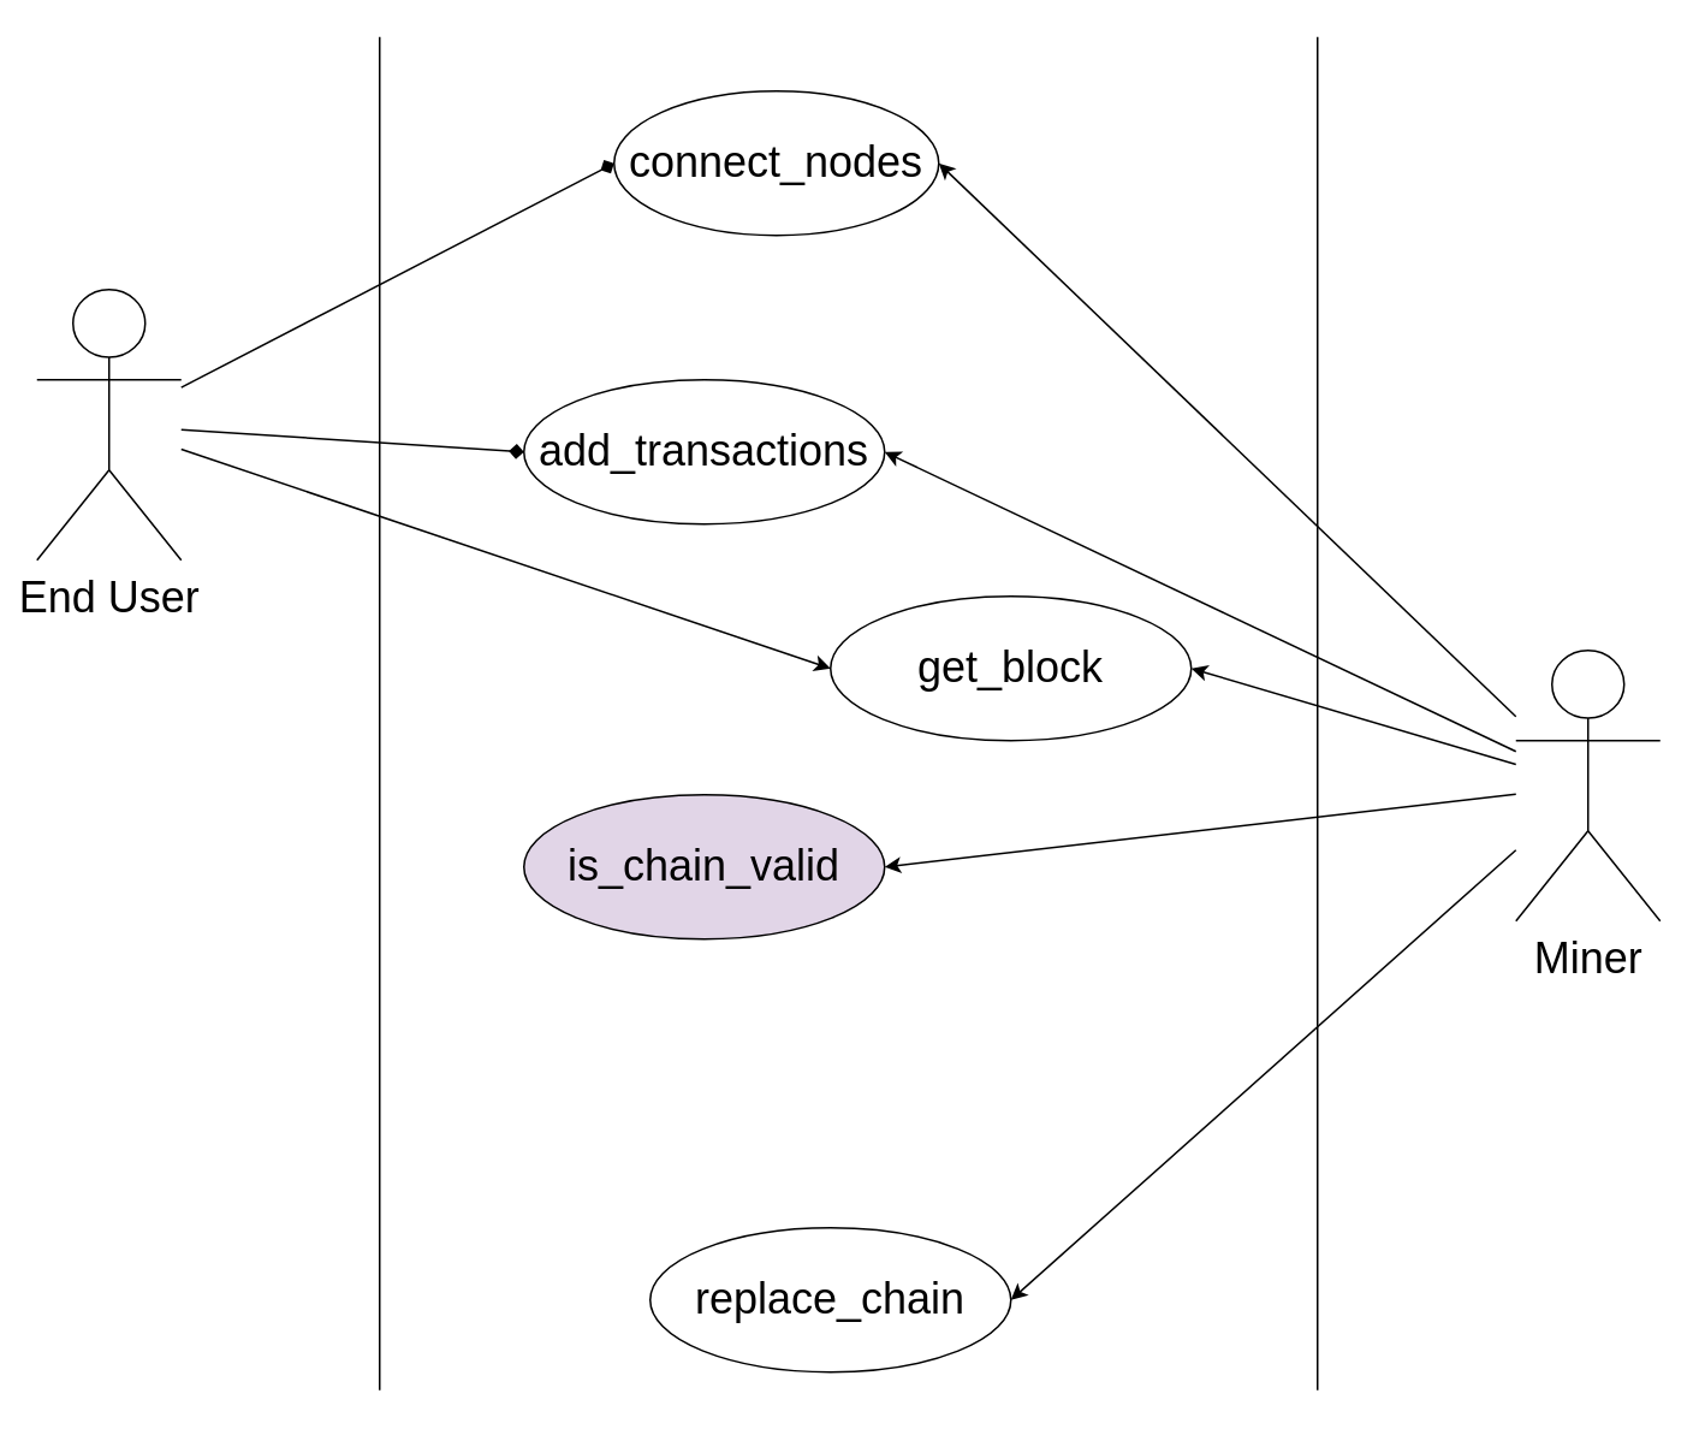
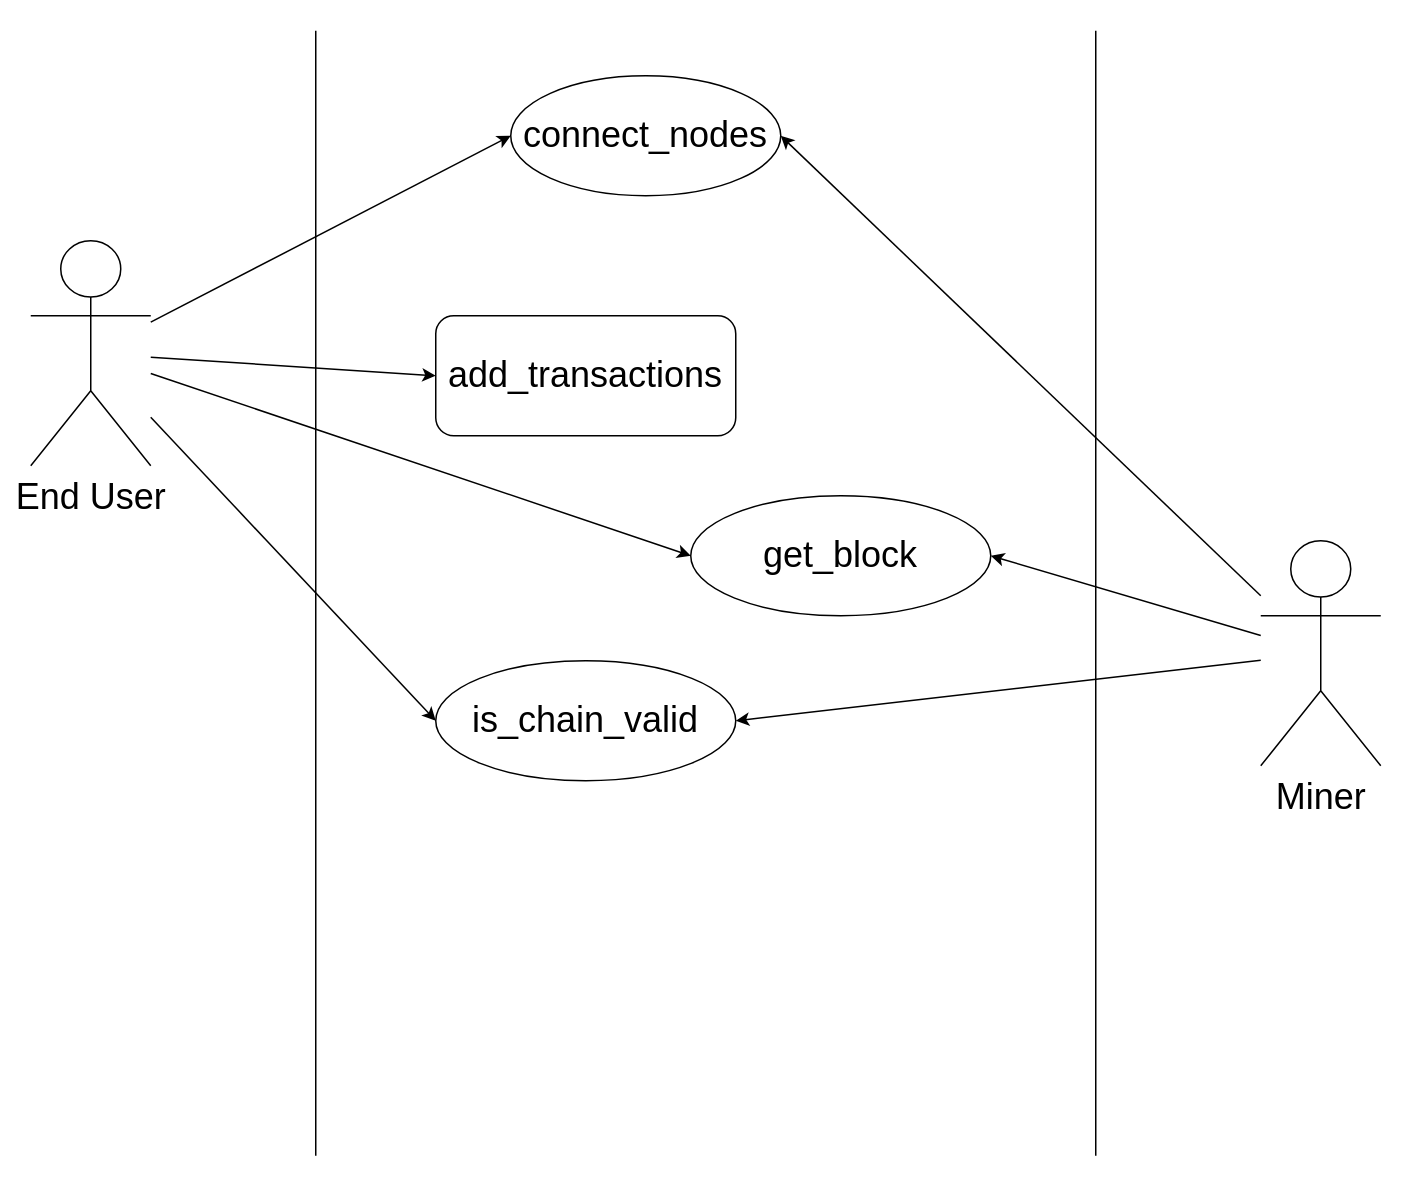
  <mxCell id="0" />
  <mxCell id="1" parent="0" />
  <mxCell id="2" value="&lt;font style=&quot;font-size: 24px&quot;&gt;connect_nodes&lt;/font&gt;" style="ellipse;whiteSpace=wrap;html=1;" vertex="1" parent="1"><mxGeometry x="340" y="50" width="180" height="80" as="geometry" /></mxCell>
- <mxCell id="3" value="&lt;font style=&quot;font-size: 24px&quot;&gt;add_transactions&lt;/font&gt;" style="ellipse;whiteSpace=wrap;html=1;" vertex="1" parent="1"><mxGeometry x="290" y="210" width="200" height="80" as="geometry" /></mxCell>
+ <mxCell id="3" value="&lt;font style=&quot;font-size: 24px&quot;&gt;add_transactions&lt;/font&gt;" style="whiteSpace=wrap;html=1;rounded=1;" vertex="1" parent="1"><mxGeometry x="290" y="210" width="200" height="80" as="geometry" /></mxCell>
  <mxCell id="4" value="&lt;font style=&quot;font-size: 24px&quot;&gt;get_block&lt;/font&gt;" style="ellipse;whiteSpace=wrap;html=1;" vertex="1" parent="1"><mxGeometry x="460" y="330" width="200" height="80" as="geometry" /></mxCell>
- <mxCell id="5" value="&lt;span style=&quot;font-size: 24px&quot;&gt;is_chain_valid&lt;/span&gt;" style="ellipse;whiteSpace=wrap;html=1;fillColor=#e1d5e7;" vertex="1" parent="1"><mxGeometry x="290" y="440" width="200" height="80" as="geometry" /></mxCell>
- <mxCell id="6" value="&lt;span style=&quot;font-size: 24px&quot;&gt;replace_chain&lt;/span&gt;" style="ellipse;whiteSpace=wrap;html=1;" vertex="1" parent="1"><mxGeometry x="360" y="680" width="200" height="80" as="geometry" /></mxCell>
+ <mxCell id="5" value="&lt;span style=&quot;font-size: 24px&quot;&gt;is_chain_valid&lt;/span&gt;" style="ellipse;whiteSpace=wrap;html=1;" vertex="1" parent="1"><mxGeometry x="290" y="440" width="200" height="80" as="geometry" /></mxCell>
  <mxCell id="7" value="" style="endArrow=none;html=1;" edge="1" parent="1"><mxGeometry width="50" height="50" relative="1" as="geometry"><mxPoint x="210" y="770" as="sourcePoint" /><mxPoint x="210" y="20" as="targetPoint" /></mxGeometry></mxCell>
  <mxCell id="8" value="" style="endArrow=none;html=1;" edge="1" parent="1"><mxGeometry width="50" height="50" relative="1" as="geometry"><mxPoint x="730" y="770" as="sourcePoint" /><mxPoint x="730" y="20" as="targetPoint" /></mxGeometry></mxCell>
  <mxCell id="9" value="&lt;font style=&quot;font-size: 24px ; background-color: rgb(255 , 255 , 255)&quot; color=&quot;#000000&quot;&gt;End User&lt;/font&gt;" style="shape=umlActor;verticalLabelPosition=bottom;labelBackgroundColor=#ffffff;verticalAlign=top;html=1;outlineConnect=0;" vertex="1" parent="1"><mxGeometry x="20" y="160" width="80" height="150" as="geometry" /></mxCell>
  <mxCell id="10" value="&lt;font style=&quot;font-size: 24px ; background-color: rgb(255 , 255 , 255)&quot; color=&quot;#000000&quot;&gt;Miner&lt;/font&gt;" style="shape=umlActor;verticalLabelPosition=bottom;labelBackgroundColor=#ffffff;verticalAlign=top;html=1;outlineConnect=0;" vertex="1" parent="1"><mxGeometry x="840" y="360" width="80" height="150" as="geometry" /></mxCell>
- <mxCell id="11" value="" style="endArrow=diamond;html=1;entryX=0;entryY=0.5;entryDx=0;entryDy=0;" edge="1" parent="1" source="9" target="2"><mxGeometry width="50" height="50" relative="1" as="geometry"><mxPoint x="130" y="380" as="sourcePoint" /><mxPoint x="180" y="330" as="targetPoint" /></mxGeometry></mxCell>
- <mxCell id="12" value="" style="endArrow=diamond;html=1;entryX=0;entryY=0.5;entryDx=0;entryDy=0;" edge="1" parent="1" source="9" target="3"><mxGeometry width="50" height="50" relative="1" as="geometry"><mxPoint x="90" y="430" as="sourcePoint" /><mxPoint x="140" y="380" as="targetPoint" /></mxGeometry></mxCell>
+ <mxCell id="11" value="" style="endArrow=classic;html=1;entryX=0;entryY=0.5;entryDx=0;entryDy=0;" edge="1" parent="1" source="9" target="2"><mxGeometry width="50" height="50" relative="1" as="geometry"><mxPoint x="130" y="380" as="sourcePoint" /><mxPoint x="180" y="330" as="targetPoint" /></mxGeometry></mxCell>
+ <mxCell id="12" value="" style="endArrow=classic;html=1;entryX=0;entryY=0.5;entryDx=0;entryDy=0;" edge="1" parent="1" source="9" target="3"><mxGeometry width="50" height="50" relative="1" as="geometry"><mxPoint x="90" y="430" as="sourcePoint" /><mxPoint x="140" y="380" as="targetPoint" /></mxGeometry></mxCell>
  <mxCell id="13" value="" style="endArrow=classic;html=1;entryX=0;entryY=0.5;entryDx=0;entryDy=0;" edge="1" parent="1" source="9" target="4"><mxGeometry width="50" height="50" relative="1" as="geometry"><mxPoint x="70" y="450" as="sourcePoint" /><mxPoint x="120" y="400" as="targetPoint" /></mxGeometry></mxCell>
+ <mxCell id="14" value="" style="endArrow=classic;html=1;entryX=0;entryY=0.5;entryDx=0;entryDy=0;" edge="1" parent="1" source="9" target="5"><mxGeometry width="50" height="50" relative="1" as="geometry"><mxPoint x="100" y="420" as="sourcePoint" /><mxPoint x="270" y="520" as="targetPoint" /></mxGeometry></mxCell>
  <mxCell id="15" value="" style="endArrow=classic;html=1;entryX=1;entryY=0.5;entryDx=0;entryDy=0;" edge="1" parent="1" source="10" target="2"><mxGeometry width="50" height="50" relative="1" as="geometry"><mxPoint x="820" y="230" as="sourcePoint" /><mxPoint x="870" y="180" as="targetPoint" /></mxGeometry></mxCell>
- <mxCell id="16" value="" style="endArrow=classic;html=1;entryX=1;entryY=0.5;entryDx=0;entryDy=0;" edge="1" parent="1" source="10" target="3"><mxGeometry width="50" height="50" relative="1" as="geometry"><mxPoint x="850" y="240" as="sourcePoint" /><mxPoint x="660" y="200" as="targetPoint" /></mxGeometry></mxCell>
  <mxCell id="17" value="" style="endArrow=classic;html=1;entryX=1;entryY=0.5;entryDx=0;entryDy=0;" edge="1" parent="1" source="10" target="4"><mxGeometry width="50" height="50" relative="1" as="geometry"><mxPoint x="800" y="250" as="sourcePoint" /><mxPoint x="850" y="200" as="targetPoint" /></mxGeometry></mxCell>
  <mxCell id="18" value="" style="endArrow=classic;html=1;entryX=1;entryY=0.5;entryDx=0;entryDy=0;" edge="1" parent="1" source="10" target="5"><mxGeometry width="50" height="50" relative="1" as="geometry"><mxPoint x="790" y="300" as="sourcePoint" /><mxPoint x="840" y="250" as="targetPoint" /></mxGeometry></mxCell>
- <mxCell id="19" value="" style="endArrow=classic;html=1;entryX=1;entryY=0.5;entryDx=0;entryDy=0;" edge="1" parent="1" source="10" target="6"><mxGeometry width="50" height="50" relative="1" as="geometry"><mxPoint x="860" y="760" as="sourcePoint" /><mxPoint x="910" y="710" as="targetPoint" /></mxGeometry></mxCell>
